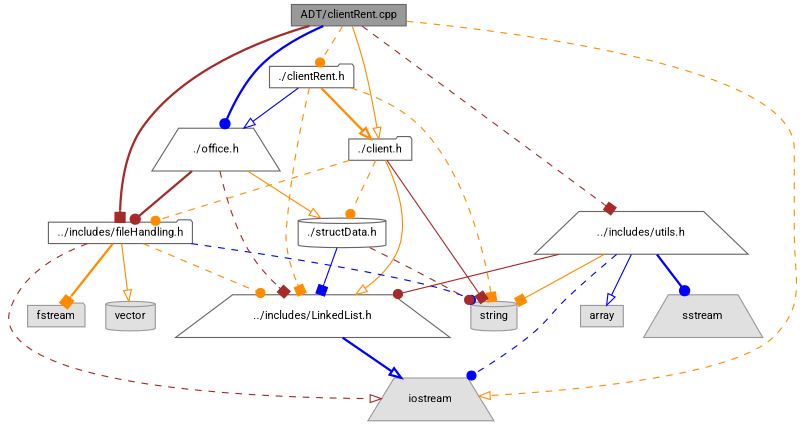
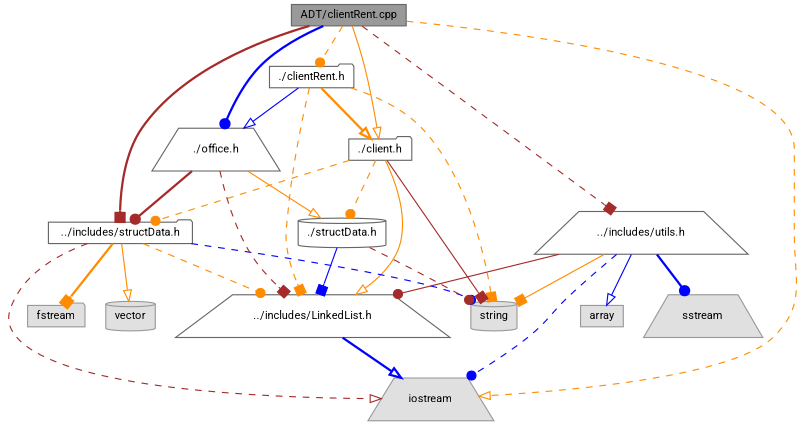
  digraph {
    fontname=Roboto
    node [color=grey40 fillcolor=white fontname=Roboto fontsize=10 shape=trapezium style=filled]
    edge [arrowhead=dot color=darkorange fontname=Roboto fontsize=10 labelfontname=Helvetica labelfontsize=10 style=dashed]
    n1 [color=gray40 fillcolor=grey60 fontcolor=black height=0.2 label="ADT/clientRent.cpp" shape=box width=0.4]
    n2 [height=0.2 label="./clientRent.h" shape=folder width=0.4]
    n3 [color=grey60 fillcolor="#E0E0E0" height=0.2 label=iostream width=0.4]
    n4 [height=0.2 label="./client.h" shape=folder width=0.4]
-   n5 [height=0.2 label="../includes/fileHandling.h" shape=folder width=0.4]
+   n5 [height=0.2 label="../includes/structData.h" shape=folder width=0.4]
    n6 [height=0.2 label="./office.h" width=0.4]
    n7 [height=0.2 label="../includes/utils.h" width=0.4]
    n8 [color=grey60 fillcolor="#E0E0E0" height=0.2 label=string shape=cylinder width=0.4]
    n9 [height=0.2 label="../includes/LinkedList.h" width=0.4]
    n10 [height=0.2 label="./structData.h" shape=cylinder width=0.4]
    n11 [color=grey60 fillcolor="#E0E0E0" height=0.2 label=fstream shape=folder width=0.4]
    n12 [color=grey60 fillcolor="#E0E0E0" height=0.2 label=vector shape=cylinder width=0.4]
    n13 [color=grey60 fillcolor="#E0E0E0" height=0.2 label=array shape=box width=0.4]
    n14 [color=grey60 fillcolor="#E0E0E0" height=0.2 label=sstream width=0.4]
    n1 -> n2
    n1 -> n3 [arrowhead=onormal]
    n1 -> n4 [arrowhead=onormal style=solid]
    n1 -> n5 [arrowhead=box color=brown style=bold]
    n1 -> n6 [color=blue style=bold]
    n1 -> n7 [arrowhead=box color=brown]
    n2 -> n4 [arrowhead=onormal style=bold]
    n2 -> n6 [arrowhead=onormal color=blue style=solid]
    n2 -> n8 [arrowhead=box]
    n2 -> n9 [arrowhead=box]
    n4 -> n5
    n4 -> n8 [arrowhead=box color=brown style=solid]
    n4 -> n9 [arrowhead=onormal style=solid]
    n4 -> n10
    n5 -> n3 [arrowhead=onormal color=brown]
    n5 -> n8 [color=blue]
    n5 -> n9
    n5 -> n11 [arrowhead=box style=bold]
    n5 -> n12 [arrowhead=onormal style=solid]
    n6 -> n5 [color=brown style=bold]
    n6 -> n9 [arrowhead=box color=brown]
    n6 -> n10 [arrowhead=onormal style=solid]
    n7 -> n3 [color=blue]
    n7 -> n8 [arrowhead=box style=solid]
    n7 -> n9 [color=brown style=solid]
    n7 -> n13 [arrowhead=onormal color=blue style=solid]
    n7 -> n14 [color=blue style=bold]
    n9 -> n3 [arrowhead=onormal color=blue style=bold]
    n10 -> n8 [color=brown]
    n10 -> n9 [arrowhead=box color=blue style=solid]
  }
